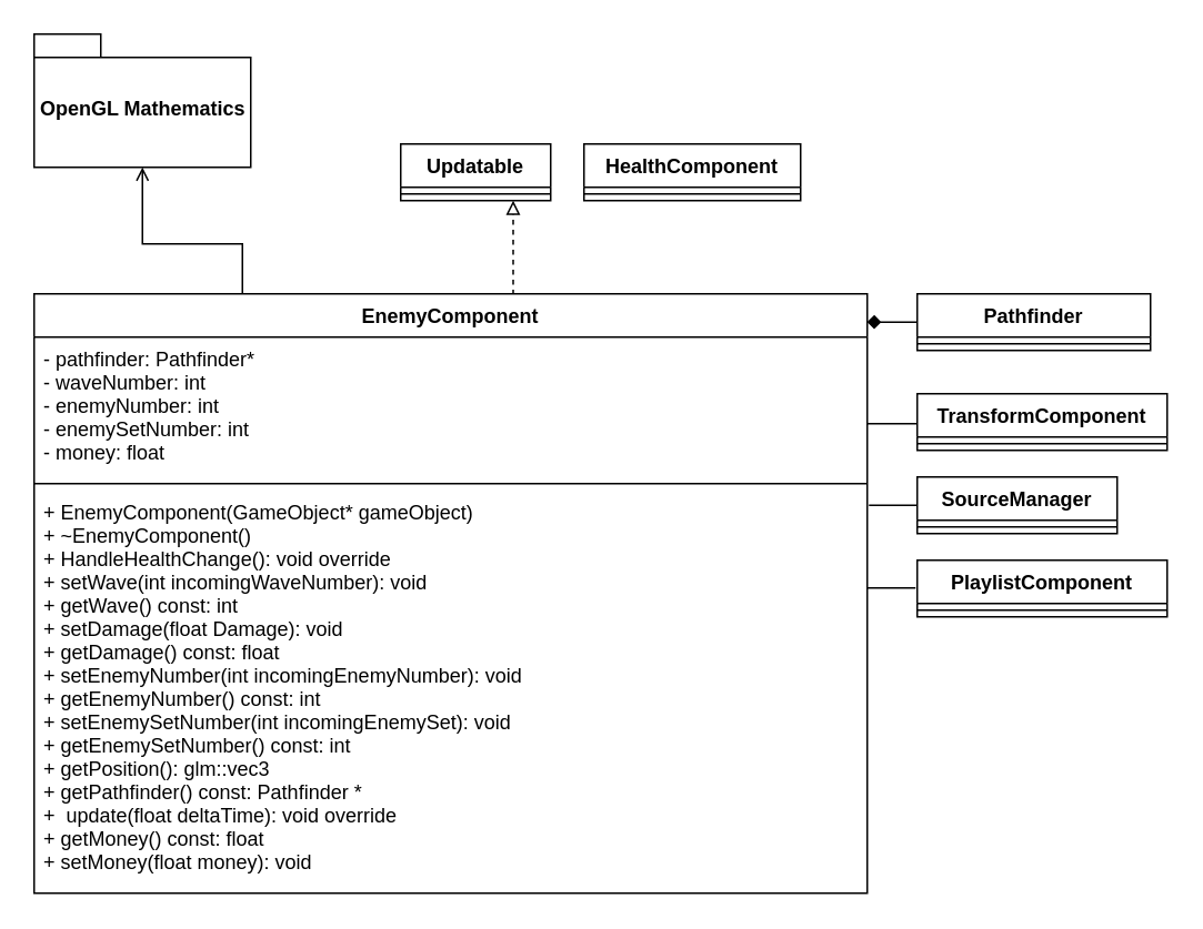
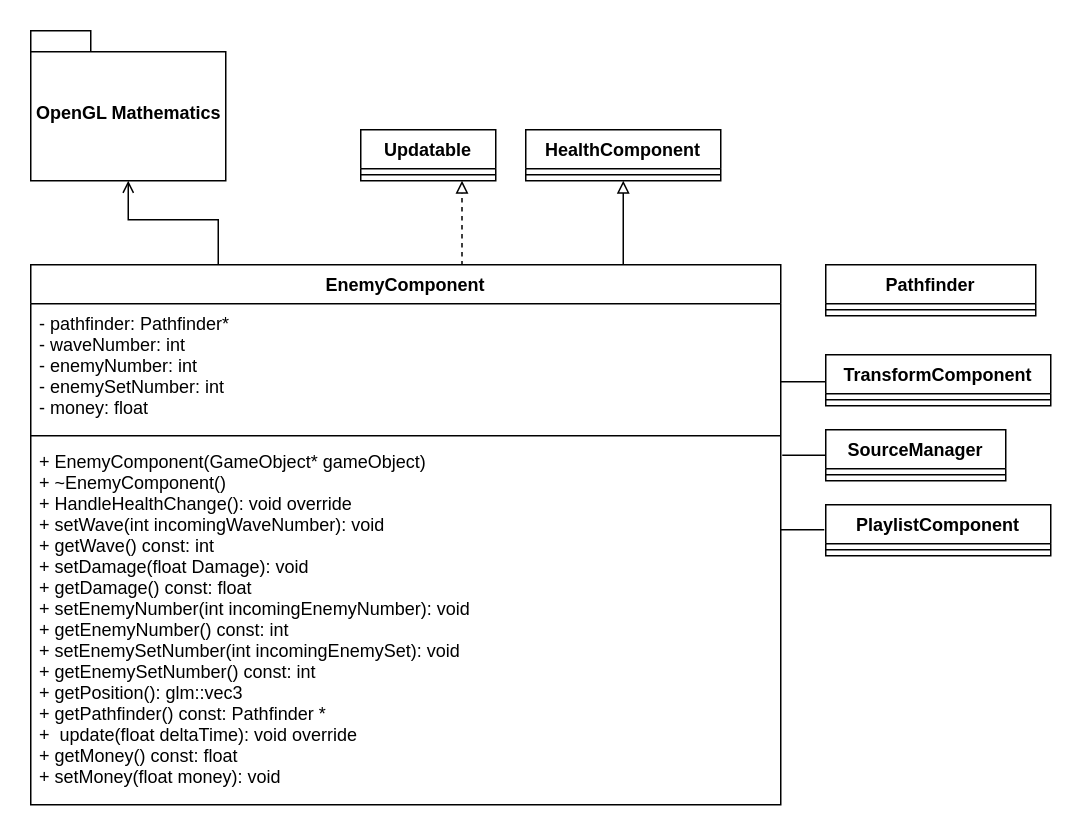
  <mxCell id="0" />
  <mxCell id="1" parent="0" />
+ <mxCell id="2" style="edgeStyle=orthogonalEdgeStyle;rounded=0;orthogonalLoop=1;jettySize=auto;html=1;exitX=0.75;exitY=0;exitDx=0;exitDy=0;endArrow=block;endFill=0;entryX=0.5;entryY=1;entryDx=0;entryDy=0;" parent="1" source="4" target="8" edge="1"><mxGeometry relative="1" as="geometry"><mxPoint x="400" y="96" as="targetPoint" /><Array as="points"><mxPoint x="415" y="176" /></Array></mxGeometry></mxCell>
  <mxCell id="3" style="edgeStyle=orthogonalEdgeStyle;rounded=0;orthogonalLoop=1;jettySize=auto;html=1;exitX=0.25;exitY=0;exitDx=0;exitDy=0;entryX=0.75;entryY=1;entryDx=0;entryDy=0;endArrow=block;endFill=0;dashed=1;" parent="1" source="4" target="10" edge="1"><mxGeometry relative="1" as="geometry"><Array as="points"><mxPoint x="308" y="176" /></Array></mxGeometry></mxCell>
  <mxCell id="4" value="EnemyComponent" style="swimlane;fontStyle=1;align=center;verticalAlign=top;childLayout=stackLayout;horizontal=1;startSize=26;horizontalStack=0;resizeParent=1;resizeParentMax=0;resizeLast=0;collapsible=1;marginBottom=0;" parent="1" vertex="1"><mxGeometry x="20" y="176" width="500" height="360" as="geometry" /></mxCell>
  <mxCell id="5" value="- pathfinder: Pathfinder* &#10;- waveNumber: int &#10;- enemyNumber: int &#10;- enemySetNumber: int &#10;- money: float " style="text;strokeColor=none;fillColor=none;align=left;verticalAlign=top;spacingLeft=4;spacingRight=4;overflow=hidden;rotatable=0;points=[[0,0.5],[1,0.5]];portConstraint=eastwest;" parent="4" vertex="1"><mxGeometry y="26" width="500" height="84" as="geometry" /></mxCell>
  <mxCell id="6" value="" style="line;strokeWidth=1;fillColor=none;align=left;verticalAlign=middle;spacingTop=-1;spacingLeft=3;spacingRight=3;rotatable=0;labelPosition=right;points=[];portConstraint=eastwest;" parent="4" vertex="1"><mxGeometry y="110" width="500" height="8" as="geometry" /></mxCell>
  <mxCell id="7" value="+ EnemyComponent(GameObject* gameObject)&#10;+ ~EnemyComponent()&#10;+ HandleHealthChange(): void override&#10;+ setWave(int incomingWaveNumber): void&#10;+ getWave() const: int &#10;+ setDamage(float Damage): void&#10;+ getDamage() const: float &#10;+ setEnemyNumber(int incomingEnemyNumber): void &#10;+ getEnemyNumber() const: int &#10;+ setEnemySetNumber(int incomingEnemySet): void &#10;+ getEnemySetNumber() const: int &#10;+ getPosition(): glm::vec3 &#10;+ getPathfinder() const: Pathfinder *&#10;+  update(float deltaTime): void override&#10;+ getMoney() const: float&#10;+ setMoney(float money): void " style="text;strokeColor=none;fillColor=none;align=left;verticalAlign=top;spacingLeft=4;spacingRight=4;overflow=hidden;rotatable=0;points=[[0,0.5],[1,0.5]];portConstraint=eastwest;fontStyle=0" parent="4" vertex="1"><mxGeometry y="118" width="500" height="242" as="geometry" /></mxCell>
  <mxCell id="8" value="HealthComponent" style="swimlane;fontStyle=1;align=center;verticalAlign=top;childLayout=stackLayout;horizontal=1;startSize=26;horizontalStack=0;resizeParent=1;resizeParentMax=0;resizeLast=0;collapsible=1;marginBottom=0;" parent="1" vertex="1"><mxGeometry x="350" y="86" width="130" height="34" as="geometry" /></mxCell>
  <mxCell id="9" value="" style="line;strokeWidth=1;fillColor=none;align=left;verticalAlign=middle;spacingTop=-1;spacingLeft=3;spacingRight=3;rotatable=0;labelPosition=right;points=[];portConstraint=eastwest;" parent="8" vertex="1"><mxGeometry y="26" width="130" height="8" as="geometry" /></mxCell>
  <mxCell id="10" value="Updatable" style="swimlane;fontStyle=1;align=center;verticalAlign=top;childLayout=stackLayout;horizontal=1;startSize=26;horizontalStack=0;resizeParent=1;resizeParentMax=0;resizeLast=0;collapsible=1;marginBottom=0;" parent="1" vertex="1"><mxGeometry x="240" y="86" width="90" height="34" as="geometry" /></mxCell>
  <mxCell id="11" value="" style="line;strokeWidth=1;fillColor=none;align=left;verticalAlign=middle;spacingTop=-1;spacingLeft=3;spacingRight=3;rotatable=0;labelPosition=right;points=[];portConstraint=eastwest;" parent="10" vertex="1"><mxGeometry y="26" width="90" height="8" as="geometry" /></mxCell>
- <mxCell id="12" style="edgeStyle=orthogonalEdgeStyle;rounded=0;orthogonalLoop=1;jettySize=auto;html=1;entryX=1;entryY=0.047;entryDx=0;entryDy=0;entryPerimeter=0;startArrow=none;startFill=0;endArrow=diamond;endFill=1;" edge="1" parent="1" source="13" target="4"><mxGeometry relative="1" as="geometry" /></mxCell>
  <mxCell id="13" value="Pathfinder" style="swimlane;fontStyle=1;align=center;verticalAlign=top;childLayout=stackLayout;horizontal=1;startSize=26;horizontalStack=0;resizeParent=1;resizeParentMax=0;resizeLast=0;collapsible=1;marginBottom=0;" parent="1" vertex="1"><mxGeometry x="550" y="176" width="140" height="34" as="geometry" /></mxCell>
  <mxCell id="14" value="" style="line;strokeWidth=1;fillColor=none;align=left;verticalAlign=middle;spacingTop=-1;spacingLeft=3;spacingRight=3;rotatable=0;labelPosition=right;points=[];portConstraint=eastwest;" parent="13" vertex="1"><mxGeometry y="26" width="140" height="8" as="geometry" /></mxCell>
  <mxCell id="15" style="edgeStyle=orthogonalEdgeStyle;rounded=0;orthogonalLoop=1;jettySize=auto;html=1;startArrow=none;startFill=0;endArrow=none;endFill=0;" edge="1" parent="1" source="16" target="5"><mxGeometry relative="1" as="geometry"><Array as="points"><mxPoint x="530" y="254" /><mxPoint x="530" y="254" /></Array></mxGeometry></mxCell>
  <mxCell id="16" value="TransformComponent" style="swimlane;fontStyle=1;align=center;verticalAlign=top;childLayout=stackLayout;horizontal=1;startSize=26;horizontalStack=0;resizeParent=1;resizeParentMax=0;resizeLast=0;collapsible=1;marginBottom=0;" parent="1" vertex="1"><mxGeometry x="550" y="236" width="150" height="34" as="geometry" /></mxCell>
  <mxCell id="17" value="" style="line;strokeWidth=1;fillColor=none;align=left;verticalAlign=middle;spacingTop=-1;spacingLeft=3;spacingRight=3;rotatable=0;labelPosition=right;points=[];portConstraint=eastwest;" parent="16" vertex="1"><mxGeometry y="26" width="150" height="8" as="geometry" /></mxCell>
  <mxCell id="18" value="SourceManager" style="swimlane;fontStyle=1;align=center;verticalAlign=top;childLayout=stackLayout;horizontal=1;startSize=26;horizontalStack=0;resizeParent=1;resizeParentMax=0;resizeLast=0;collapsible=1;marginBottom=0;" parent="1" vertex="1"><mxGeometry x="550" y="286" width="120" height="34" as="geometry" /></mxCell>
  <mxCell id="19" value="" style="line;strokeWidth=1;fillColor=none;align=left;verticalAlign=middle;spacingTop=-1;spacingLeft=3;spacingRight=3;rotatable=0;labelPosition=right;points=[];portConstraint=eastwest;" parent="18" vertex="1"><mxGeometry y="26" width="120" height="8" as="geometry" /></mxCell>
  <mxCell id="20" value="PlaylistComponent" style="swimlane;fontStyle=1;align=center;verticalAlign=top;childLayout=stackLayout;horizontal=1;startSize=26;horizontalStack=0;resizeParent=1;resizeParentMax=0;resizeLast=0;collapsible=1;marginBottom=0;" parent="1" vertex="1"><mxGeometry x="550" y="336" width="150" height="34" as="geometry" /></mxCell>
  <mxCell id="21" value="" style="line;strokeWidth=1;fillColor=none;align=left;verticalAlign=middle;spacingTop=-1;spacingLeft=3;spacingRight=3;rotatable=0;labelPosition=right;points=[];portConstraint=eastwest;" parent="20" vertex="1"><mxGeometry y="26" width="150" height="8" as="geometry" /></mxCell>
- <mxCell id="22" value="OpenGL Mathematics" style="shape=folder;fontStyle=1;spacingTop=10;tabWidth=40;tabHeight=14;tabPosition=left;html=1;" parent="1" vertex="1"><mxGeometry x="20" y="20" width="130" height="80" as="geometry" /></mxCell>
+ <mxCell id="22" value="OpenGL Mathematics" style="shape=folder;fontStyle=1;spacingTop=10;tabWidth=40;tabHeight=14;tabPosition=left;html=1;" parent="1" vertex="1"><mxGeometry x="20" y="20" width="130" height="100" as="geometry" /></mxCell>
  <mxCell id="23" style="edgeStyle=orthogonalEdgeStyle;rounded=0;orthogonalLoop=1;jettySize=auto;html=1;exitX=0.25;exitY=0;exitDx=0;exitDy=0;entryX=0.5;entryY=1;entryDx=0;entryDy=0;entryPerimeter=0;endArrow=open;endFill=0;dashed=0;" parent="1" source="4" target="22" edge="1"><mxGeometry relative="1" as="geometry"><Array as="points"><mxPoint x="145" y="146" /><mxPoint x="85" y="146" /></Array></mxGeometry></mxCell>
  <mxCell id="24" value="" style="endArrow=none;html=1;entryX=0;entryY=0.5;entryDx=0;entryDy=0;" edge="1" parent="1" target="18"><mxGeometry width="50" height="50" relative="1" as="geometry"><mxPoint x="521" y="303" as="sourcePoint" /><mxPoint x="600" y="246" as="targetPoint" /></mxGeometry></mxCell>
  <mxCell id="25" value="" style="endArrow=none;html=1;entryX=0;entryY=0.5;entryDx=0;entryDy=0;" edge="1" parent="1"><mxGeometry width="50" height="50" relative="1" as="geometry"><mxPoint x="520" y="352.71" as="sourcePoint" /><mxPoint x="549" y="352.71" as="targetPoint" /></mxGeometry></mxCell>
